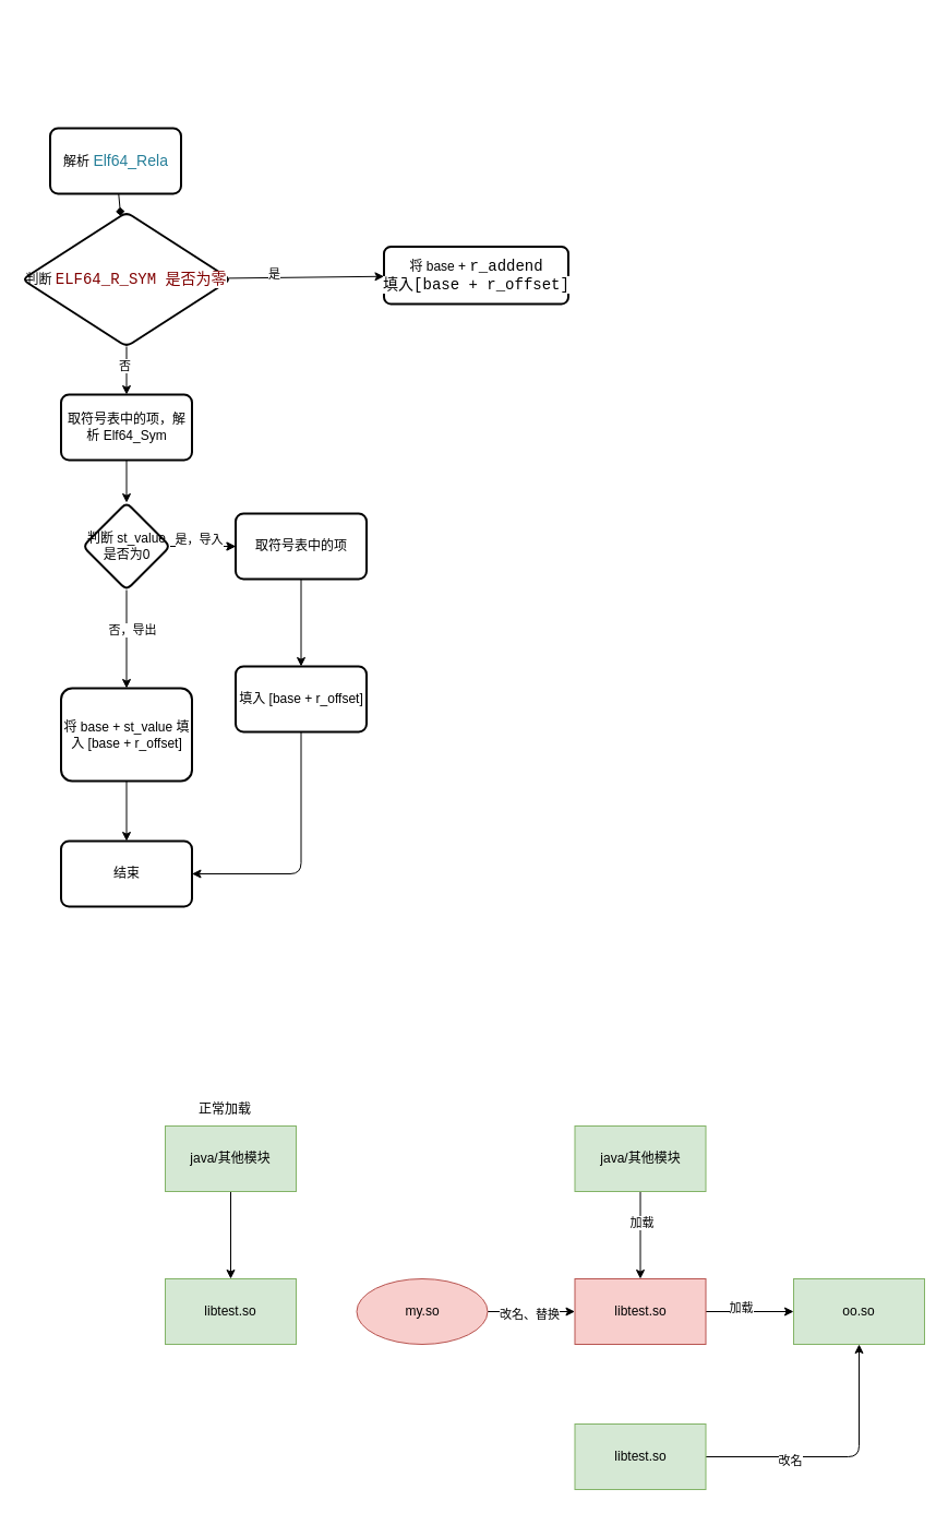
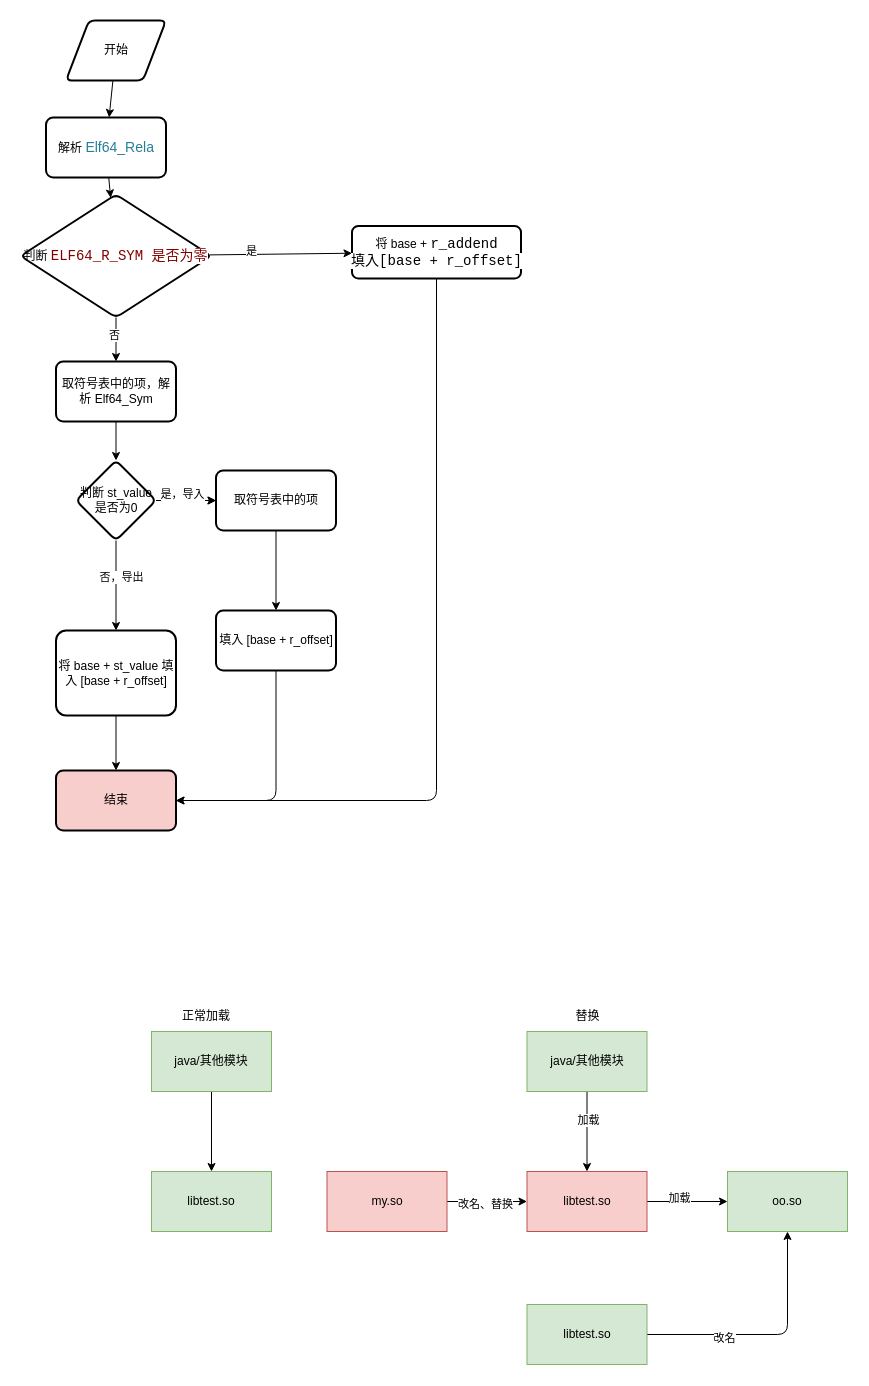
  <mxCell id="0" />
  <mxCell id="1" parent="0" />
- <mxCell id="4" value="" style="edgeStyle=none;html=1;endArrow=diamond;" parent="1" source="5" target="10" edge="1"><mxGeometry relative="1" as="geometry" /></mxCell>
+ <mxCell id="2" value="" style="edgeStyle=none;html=1;" parent="1" source="3" target="5" edge="1"><mxGeometry relative="1" as="geometry" /></mxCell>
+ <mxCell id="3" value="开始" style="shape=parallelogram;html=1;strokeWidth=2;perimeter=parallelogramPerimeter;whiteSpace=wrap;rounded=1;arcSize=12;size=0.23;" parent="1" vertex="1"><mxGeometry x="65.5" y="20" width="100" height="60" as="geometry" /></mxCell>
+ <mxCell id="4" value="" style="edgeStyle=none;html=1;" parent="1" source="5" target="10" edge="1"><mxGeometry relative="1" as="geometry" /></mxCell>
  <mxCell id="5" value="&lt;p&gt;&lt;font face=&quot;Helvetica&quot;&gt;解析&amp;nbsp;&lt;span style=&quot;color: rgb(38, 127, 153); background-color: rgb(255, 255, 255); font-size: 14px; white-space: pre;&quot;&gt;Elf64_Rela&lt;/span&gt;&lt;/font&gt;&lt;/p&gt;" style="whiteSpace=wrap;html=1;strokeWidth=2;rounded=1;arcSize=12;" parent="1" vertex="1"><mxGeometry x="45.5" y="117" width="120" height="60" as="geometry" /></mxCell>
  <mxCell id="6" value="" style="edgeStyle=none;html=1;" parent="1" source="10" target="12" edge="1"><mxGeometry relative="1" as="geometry" /></mxCell>
  <mxCell id="7" value="是" style="edgeLabel;html=1;align=center;verticalAlign=middle;resizable=0;points=[];" parent="6" vertex="1" connectable="0"><mxGeometry x="-0.426" y="3" relative="1" as="geometry"><mxPoint as="offset" /></mxGeometry></mxCell>
  <mxCell id="8" value="" style="edgeStyle=none;html=1;" parent="1" source="10" target="14" edge="1"><mxGeometry relative="1" as="geometry" /></mxCell>
  <mxCell id="9" value="否" style="edgeLabel;html=1;align=center;verticalAlign=middle;resizable=0;points=[];" parent="8" vertex="1" connectable="0"><mxGeometry x="-0.211" y="-2" relative="1" as="geometry"><mxPoint as="offset" /></mxGeometry></mxCell>
  <mxCell id="10" value="&lt;p&gt;判断&amp;nbsp;&lt;span style=&quot;color: rgb(128, 0, 0); background-color: rgb(255, 255, 255); font-family: Consolas, &amp;quot;Courier New&amp;quot;, monospace; font-size: 14px; white-space: pre;&quot;&gt;ELF64_R_SYM 是否为零&lt;/span&gt;&lt;/p&gt;" style="rhombus;whiteSpace=wrap;html=1;strokeWidth=2;rounded=1;arcSize=12;" parent="1" vertex="1"><mxGeometry x="20" y="194" width="191" height="123" as="geometry" /></mxCell>
+ <mxCell id="11" style="edgeStyle=orthogonalEdgeStyle;html=1;exitX=0.5;exitY=1;exitDx=0;exitDy=0;entryX=1;entryY=0.5;entryDx=0;entryDy=0;" parent="1" source="12" target="27" edge="1"><mxGeometry relative="1" as="geometry" /></mxCell>
  <mxCell id="12" value="将 base +&amp;nbsp;&lt;span style=&quot;color: rgb(0, 0, 0); background-color: rgb(255, 255, 255); font-family: Consolas, &amp;quot;Courier New&amp;quot;, monospace; font-size: 14px; white-space: pre;&quot;&gt;r_addend&lt;/span&gt;&lt;div&gt;&lt;span style=&quot;color: rgb(0, 0, 0); background-color: rgb(255, 255, 255); font-family: Consolas, &amp;quot;Courier New&amp;quot;, monospace; font-size: 14px; white-space: pre;&quot;&gt;填入[base + r_offset]&lt;/span&gt;&lt;/div&gt;" style="whiteSpace=wrap;html=1;strokeWidth=2;rounded=1;arcSize=12;" parent="1" vertex="1"><mxGeometry x="351.5" y="225.5" width="169" height="52.5" as="geometry" /></mxCell>
  <mxCell id="13" value="" style="edgeStyle=none;html=1;" parent="1" source="14" target="20" edge="1"><mxGeometry relative="1" as="geometry" /></mxCell>
  <mxCell id="14" value="取符号表中的项，解析 Elf64_Sym" style="whiteSpace=wrap;html=1;strokeWidth=2;rounded=1;arcSize=12;" parent="1" vertex="1"><mxGeometry x="55.5" y="361" width="120" height="60" as="geometry" /></mxCell>
  <mxCell id="15" value="" style="edgeStyle=none;html=1;" parent="1" source="20" target="22" edge="1"><mxGeometry relative="1" as="geometry" /></mxCell>
  <mxCell id="16" value="" style="edgeStyle=none;html=1;" parent="1" source="20" target="22" edge="1"><mxGeometry relative="1" as="geometry" /></mxCell>
  <mxCell id="17" value="是，导入" style="edgeLabel;html=1;align=center;verticalAlign=middle;resizable=0;points=[];" parent="16" vertex="1" connectable="0"><mxGeometry x="-0.111" y="-4" relative="1" as="geometry"><mxPoint x="-1" y="-11" as="offset" /></mxGeometry></mxCell>
  <mxCell id="18" value="" style="edgeStyle=none;html=1;" parent="1" source="20" target="24" edge="1"><mxGeometry relative="1" as="geometry" /></mxCell>
  <mxCell id="19" value="否，导出" style="edgeLabel;html=1;align=center;verticalAlign=middle;resizable=0;points=[];" parent="18" vertex="1" connectable="0"><mxGeometry x="-0.211" y="5" relative="1" as="geometry"><mxPoint as="offset" /></mxGeometry></mxCell>
  <mxCell id="20" value="判断 st_value 是否为0" style="rhombus;whiteSpace=wrap;html=1;strokeWidth=2;rounded=1;arcSize=12;" parent="1" vertex="1"><mxGeometry x="75.5" y="460" width="80" height="80" as="geometry" /></mxCell>
  <mxCell id="21" value="" style="edgeStyle=none;html=1;" parent="1" source="22" target="26" edge="1"><mxGeometry relative="1" as="geometry" /></mxCell>
  <mxCell id="22" value="&lt;span style=&quot;color: rgb(0, 0, 0);&quot;&gt;取符号表中的项&lt;/span&gt;" style="whiteSpace=wrap;html=1;strokeWidth=2;rounded=1;arcSize=12;" parent="1" vertex="1"><mxGeometry x="215.5" y="470" width="120" height="60" as="geometry" /></mxCell>
  <mxCell id="23" value="" style="edgeStyle=none;html=1;" parent="1" source="24" target="27" edge="1"><mxGeometry relative="1" as="geometry" /></mxCell>
  <mxCell id="24" value="将 base + st_value 填入 [base + r_offset]" style="whiteSpace=wrap;html=1;strokeWidth=2;rounded=1;arcSize=12;" parent="1" vertex="1"><mxGeometry x="55.5" y="630" width="120" height="85" as="geometry" /></mxCell>
  <mxCell id="25" style="edgeStyle=orthogonalEdgeStyle;html=1;exitX=0.5;exitY=1;exitDx=0;exitDy=0;entryX=1;entryY=0.5;entryDx=0;entryDy=0;" parent="1" source="26" target="27" edge="1"><mxGeometry relative="1" as="geometry" /></mxCell>
  <mxCell id="26" value="填入 [base + r_offset]" style="whiteSpace=wrap;html=1;strokeWidth=2;rounded=1;arcSize=12;" parent="1" vertex="1"><mxGeometry x="215.5" y="610" width="120" height="60" as="geometry" /></mxCell>
- <mxCell id="27" value="结束" style="whiteSpace=wrap;html=1;strokeWidth=2;rounded=1;arcSize=12;" parent="1" vertex="1"><mxGeometry x="55.5" y="770" width="120" height="60" as="geometry" /></mxCell>
+ <mxCell id="27" value="结束" style="whiteSpace=wrap;html=1;strokeWidth=2;rounded=1;arcSize=12;fillColor=#f8cecc;" parent="1" vertex="1"><mxGeometry x="55.5" y="770" width="120" height="60" as="geometry" /></mxCell>
  <mxCell id="28" value="" style="edgeStyle=none;html=1;" edge="1" parent="1" source="29" target="30"><mxGeometry relative="1" as="geometry" /></mxCell>
  <mxCell id="29" value="java/其他模块" style="rounded=0;whiteSpace=wrap;html=1;fillColor=#d5e8d4;strokeColor=#82b366;" vertex="1" parent="1"><mxGeometry x="151" y="1031" width="120" height="60" as="geometry" /></mxCell>
  <mxCell id="30" value="libtest.so" style="whiteSpace=wrap;html=1;rounded=0;fillColor=#d5e8d4;strokeColor=#82b366;" vertex="1" parent="1"><mxGeometry x="151" y="1171" width="120" height="60" as="geometry" /></mxCell>
  <mxCell id="31" value="正常加载" style="text;html=1;align=center;verticalAlign=middle;whiteSpace=wrap;rounded=0;" vertex="1" parent="1"><mxGeometry x="175.5" y="1001" width="60" height="30" as="geometry" /></mxCell>
  <mxCell id="32" style="edgeStyle=none;html=1;entryX=0.5;entryY=0;entryDx=0;entryDy=0;" edge="1" parent="1" source="34" target="43"><mxGeometry relative="1" as="geometry" /></mxCell>
  <mxCell id="33" value="加载" style="edgeLabel;html=1;align=center;verticalAlign=middle;resizable=0;points=[];" vertex="1" connectable="0" parent="32"><mxGeometry x="-0.3" y="1" relative="1" as="geometry"><mxPoint as="offset" /></mxGeometry></mxCell>
  <mxCell id="34" value="java/其他模块" style="rounded=0;whiteSpace=wrap;html=1;fillColor=#d5e8d4;strokeColor=#82b366;" vertex="1" parent="1"><mxGeometry x="526.5" y="1031" width="120" height="60" as="geometry" /></mxCell>
  <mxCell id="35" value="" style="edgeStyle=orthogonalEdgeStyle;html=1;" edge="1" parent="1" source="37" target="44"><mxGeometry relative="1" as="geometry" /></mxCell>
  <mxCell id="36" value="改名" style="edgeLabel;html=1;align=center;verticalAlign=middle;resizable=0;points=[];" vertex="1" connectable="0" parent="35"><mxGeometry x="-0.366" y="-3" relative="1" as="geometry"><mxPoint as="offset" /></mxGeometry></mxCell>
  <mxCell id="37" value="libtest.so" style="whiteSpace=wrap;html=1;rounded=0;fillColor=#d5e8d4;strokeColor=#82b366;" vertex="1" parent="1"><mxGeometry x="526.5" y="1304" width="120" height="60" as="geometry" /></mxCell>
  <mxCell id="38" value="" style="edgeStyle=none;html=1;" edge="1" parent="1" source="40" target="43"><mxGeometry relative="1" as="geometry" /></mxCell>
  <mxCell id="39" value="改名、替换" style="edgeLabel;html=1;align=center;verticalAlign=middle;resizable=0;points=[];" vertex="1" connectable="0" parent="38"><mxGeometry x="-0.046" y="-2" relative="1" as="geometry"><mxPoint as="offset" /></mxGeometry></mxCell>
- <mxCell id="40" value="my.so" style="ellipse;whiteSpace=wrap;html=1;fillColor=#f8cecc;strokeColor=#b85450;" vertex="1" parent="1"><mxGeometry x="326.5" y="1171" width="120" height="60" as="geometry" /></mxCell>
+ <mxCell id="40" value="my.so" style="whiteSpace=wrap;html=1;rounded=0;fillColor=#f8cecc;strokeColor=#b85450;" vertex="1" parent="1"><mxGeometry x="326.5" y="1171" width="120" height="60" as="geometry" /></mxCell>
  <mxCell id="41" style="edgeStyle=none;html=1;" edge="1" parent="1" source="43" target="44"><mxGeometry relative="1" as="geometry" /></mxCell>
  <mxCell id="42" value="加载" style="edgeLabel;html=1;align=center;verticalAlign=middle;resizable=0;points=[];" vertex="1" connectable="0" parent="41"><mxGeometry x="-0.201" y="4" relative="1" as="geometry"><mxPoint as="offset" /></mxGeometry></mxCell>
  <mxCell id="43" value="libtest.so" style="whiteSpace=wrap;html=1;rounded=0;fillColor=#f8cecc;strokeColor=#b85450;" vertex="1" parent="1"><mxGeometry x="526.5" y="1171" width="120" height="60" as="geometry" /></mxCell>
  <mxCell id="44" value="oo.so" style="whiteSpace=wrap;html=1;rounded=0;fillColor=#d5e8d4;strokeColor=#82b366;" vertex="1" parent="1"><mxGeometry x="727" y="1171" width="120" height="60" as="geometry" /></mxCell>
+ <mxCell id="45" value="替换" style="text;html=1;align=center;verticalAlign=middle;resizable=0;points=[];autosize=1;strokeColor=none;fillColor=none;" vertex="1" parent="1"><mxGeometry x="565.5" y="1003" width="42" height="26" as="geometry" /></mxCell>
